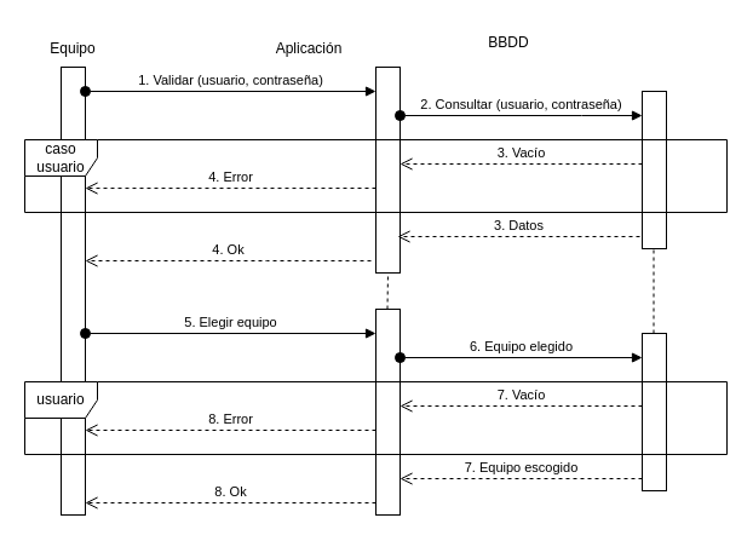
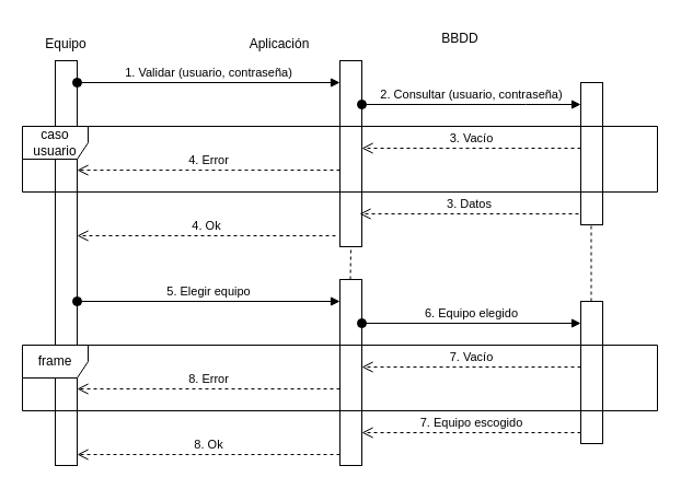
  <mxCell id="0" />
  <mxCell id="1" parent="0" />
  <mxCell id="2" value="" style="html=1;points=[[0,0,0,0,5],[0,1,0,0,-5],[1,0,0,0,5],[1,1,0,0,-5]];perimeter=orthogonalPerimeter;outlineConnect=0;targetShapes=umlLifeline;portConstraint=eastwest;newEdgeStyle={&quot;curved&quot;:0,&quot;rounded&quot;:0};" vertex="1" parent="1"><mxGeometry x="50" y="55" width="20" height="370" as="geometry" /></mxCell>
  <mxCell id="3" value="Equipo" style="text;html=1;align=center;verticalAlign=middle;whiteSpace=wrap;rounded=0;" vertex="1" parent="1"><mxGeometry x="30" y="25" width="60" height="30" as="geometry" /></mxCell>
  <mxCell id="4" value="Aplicación" style="text;html=1;align=center;verticalAlign=middle;whiteSpace=wrap;rounded=0;" vertex="1" parent="1"><mxGeometry x="225" y="25" width="60" height="30" as="geometry" /></mxCell>
  <mxCell id="5" value="BBDD" style="text;html=1;align=center;verticalAlign=middle;whiteSpace=wrap;rounded=0;" vertex="1" parent="1"><mxGeometry x="390" y="20" width="60" height="30" as="geometry" /></mxCell>
  <mxCell id="6" value="" style="html=1;points=[[0,0,0,0,5],[0,1,0,0,-5],[1,0,0,0,5],[1,1,0,0,-5]];perimeter=orthogonalPerimeter;outlineConnect=0;targetShapes=umlLifeline;portConstraint=eastwest;newEdgeStyle={&quot;curved&quot;:0,&quot;rounded&quot;:0};" vertex="1" parent="1"><mxGeometry x="310" y="55" width="20" height="170" as="geometry" /></mxCell>
  <mxCell id="7" value="1. Validar (usuario, contraseña)" style="html=1;verticalAlign=bottom;startArrow=oval;startFill=1;endArrow=block;startSize=8;curved=0;rounded=0;" edge="1" parent="1"><mxGeometry width="60" relative="1" as="geometry"><mxPoint x="70" y="75" as="sourcePoint" /><mxPoint x="310" y="75" as="targetPoint" /></mxGeometry></mxCell>
  <mxCell id="8" value="" style="html=1;points=[[0,0,0,0,5],[0,1,0,0,-5],[1,0,0,0,5],[1,1,0,0,-5]];perimeter=orthogonalPerimeter;outlineConnect=0;targetShapes=umlLifeline;portConstraint=eastwest;newEdgeStyle={&quot;curved&quot;:0,&quot;rounded&quot;:0};" vertex="1" parent="1"><mxGeometry x="530" y="75" width="20" height="130" as="geometry" /></mxCell>
  <mxCell id="9" value="2. Consultar (usuario, contraseña)" style="html=1;verticalAlign=bottom;startArrow=oval;startFill=1;endArrow=block;startSize=8;curved=0;rounded=0;" edge="1" parent="1" source="6" target="8"><mxGeometry width="60" relative="1" as="geometry"><mxPoint x="370" y="95" as="sourcePoint" /><mxPoint x="520" y="95" as="targetPoint" /><Array as="points"><mxPoint x="480" y="95" /></Array><mxPoint as="offset" /></mxGeometry></mxCell>
  <mxCell id="10" value="3. Vacío" style="html=1;verticalAlign=bottom;endArrow=open;dashed=1;endSize=8;curved=0;rounded=0;" edge="1" parent="1"><mxGeometry relative="1" as="geometry"><mxPoint x="530" y="135" as="sourcePoint" /><mxPoint x="330" y="135" as="targetPoint" /><Array as="points"><mxPoint x="420" y="135" /></Array></mxGeometry></mxCell>
  <mxCell id="11" value="4. Error" style="html=1;verticalAlign=bottom;endArrow=open;dashed=1;endSize=8;curved=0;rounded=0;exitX=0;exitY=0.615;exitDx=0;exitDy=0;exitPerimeter=0;" edge="1" parent="1"><mxGeometry relative="1" as="geometry"><mxPoint x="310" y="155" as="sourcePoint" /><mxPoint x="70" y="155.05" as="targetPoint" /><Array as="points"><mxPoint x="270" y="155.05" /></Array></mxGeometry></mxCell>
  <mxCell id="12" value="caso usuario" style="shape=umlFrame;whiteSpace=wrap;html=1;pointerEvents=0;" vertex="1" parent="1"><mxGeometry x="20" y="115" width="580" height="60" as="geometry" /></mxCell>
  <mxCell id="13" value="3. Datos" style="html=1;verticalAlign=bottom;endArrow=open;dashed=1;endSize=8;curved=0;rounded=0;entryX=1;entryY=0.667;entryDx=0;entryDy=0;entryPerimeter=0;" edge="1" parent="1"><mxGeometry relative="1" as="geometry"><mxPoint x="528" y="195" as="sourcePoint" /><mxPoint x="328" y="195" as="targetPoint" /></mxGeometry></mxCell>
  <mxCell id="14" value="4. Ok" style="html=1;verticalAlign=bottom;endArrow=open;dashed=1;endSize=8;curved=0;rounded=0;exitX=-0.2;exitY=0.805;exitDx=0;exitDy=0;exitPerimeter=0;" edge="1" parent="1"><mxGeometry relative="1" as="geometry"><mxPoint x="306" y="215.05" as="sourcePoint" /><mxPoint x="70" y="215" as="targetPoint" /><Array as="points"><mxPoint x="220" y="215" /></Array></mxGeometry></mxCell>
  <mxCell id="15" value="" style="html=1;points=[[0,0,0,0,5],[0,1,0,0,-5],[1,0,0,0,5],[1,1,0,0,-5]];perimeter=orthogonalPerimeter;outlineConnect=0;targetShapes=umlLifeline;portConstraint=eastwest;newEdgeStyle={&quot;curved&quot;:0,&quot;rounded&quot;:0};" vertex="1" parent="1"><mxGeometry x="310" y="255" width="20" height="170" as="geometry" /></mxCell>
  <mxCell id="16" value="5. Elegir equipo" style="html=1;verticalAlign=bottom;startArrow=oval;startFill=1;endArrow=block;startSize=8;curved=0;rounded=0;" edge="1" parent="1"><mxGeometry width="60" relative="1" as="geometry"><mxPoint x="70" y="275" as="sourcePoint" /><mxPoint x="310" y="275" as="targetPoint" /></mxGeometry></mxCell>
  <mxCell id="17" value="" style="html=1;points=[[0,0,0,0,5],[0,1,0,0,-5],[1,0,0,0,5],[1,1,0,0,-5]];perimeter=orthogonalPerimeter;outlineConnect=0;targetShapes=umlLifeline;portConstraint=eastwest;newEdgeStyle={&quot;curved&quot;:0,&quot;rounded&quot;:0};" vertex="1" parent="1"><mxGeometry x="530" y="275" width="20" height="130" as="geometry" /></mxCell>
  <mxCell id="18" value="6. Equipo elegido" style="html=1;verticalAlign=bottom;startArrow=oval;startFill=1;endArrow=block;startSize=8;curved=0;rounded=0;" edge="1" parent="1"><mxGeometry width="60" relative="1" as="geometry"><mxPoint x="330" y="295" as="sourcePoint" /><mxPoint x="530" y="295" as="targetPoint" /></mxGeometry></mxCell>
  <mxCell id="19" value="7. Vacío" style="html=1;verticalAlign=bottom;endArrow=open;dashed=1;endSize=8;curved=0;rounded=0;" edge="1" parent="1" source="17" target="15"><mxGeometry relative="1" as="geometry"><mxPoint x="430" y="335" as="sourcePoint" /><mxPoint x="350" y="335" as="targetPoint" /><Array as="points"><mxPoint x="470" y="335" /></Array></mxGeometry></mxCell>
  <mxCell id="20" value="8. Error" style="html=1;verticalAlign=bottom;endArrow=open;dashed=1;endSize=8;curved=0;rounded=0;" edge="1" parent="1"><mxGeometry relative="1" as="geometry"><mxPoint x="310" y="355" as="sourcePoint" /><mxPoint x="70" y="355" as="targetPoint" /></mxGeometry></mxCell>
- <mxCell id="21" value="usuario" style="shape=umlFrame;whiteSpace=wrap;html=1;pointerEvents=0;" vertex="1" parent="1"><mxGeometry x="20" y="315" width="580" height="60" as="geometry" /></mxCell>
+ <mxCell id="21" value="frame" style="shape=umlFrame;whiteSpace=wrap;html=1;pointerEvents=0;" vertex="1" parent="1"><mxGeometry x="20" y="315" width="580" height="60" as="geometry" /></mxCell>
  <mxCell id="22" value="7. Equipo escogido" style="html=1;verticalAlign=bottom;endArrow=open;dashed=1;endSize=8;curved=0;rounded=0;" edge="1" parent="1" source="17"><mxGeometry relative="1" as="geometry"><mxPoint x="410" y="395" as="sourcePoint" /><mxPoint x="330" y="395" as="targetPoint" /></mxGeometry></mxCell>
  <mxCell id="23" value="8. Ok" style="html=1;verticalAlign=bottom;endArrow=open;dashed=1;endSize=8;curved=0;rounded=0;" edge="1" parent="1"><mxGeometry relative="1" as="geometry"><mxPoint x="310" y="415" as="sourcePoint" /><mxPoint x="70" y="415" as="targetPoint" /></mxGeometry></mxCell>
  <mxCell id="24" value="" style="endArrow=none;dashed=1;html=1;rounded=0;" edge="1" parent="1" target="8"><mxGeometry width="50" height="50" relative="1" as="geometry"><mxPoint x="539.5" y="275" as="sourcePoint" /><mxPoint x="539.5" y="225" as="targetPoint" /></mxGeometry></mxCell>
  <mxCell id="25" value="" style="endArrow=none;dashed=1;html=1;rounded=0;" edge="1" parent="1"><mxGeometry width="50" height="50" relative="1" as="geometry"><mxPoint x="319.5" y="255" as="sourcePoint" /><mxPoint x="320" y="225" as="targetPoint" /></mxGeometry></mxCell>
